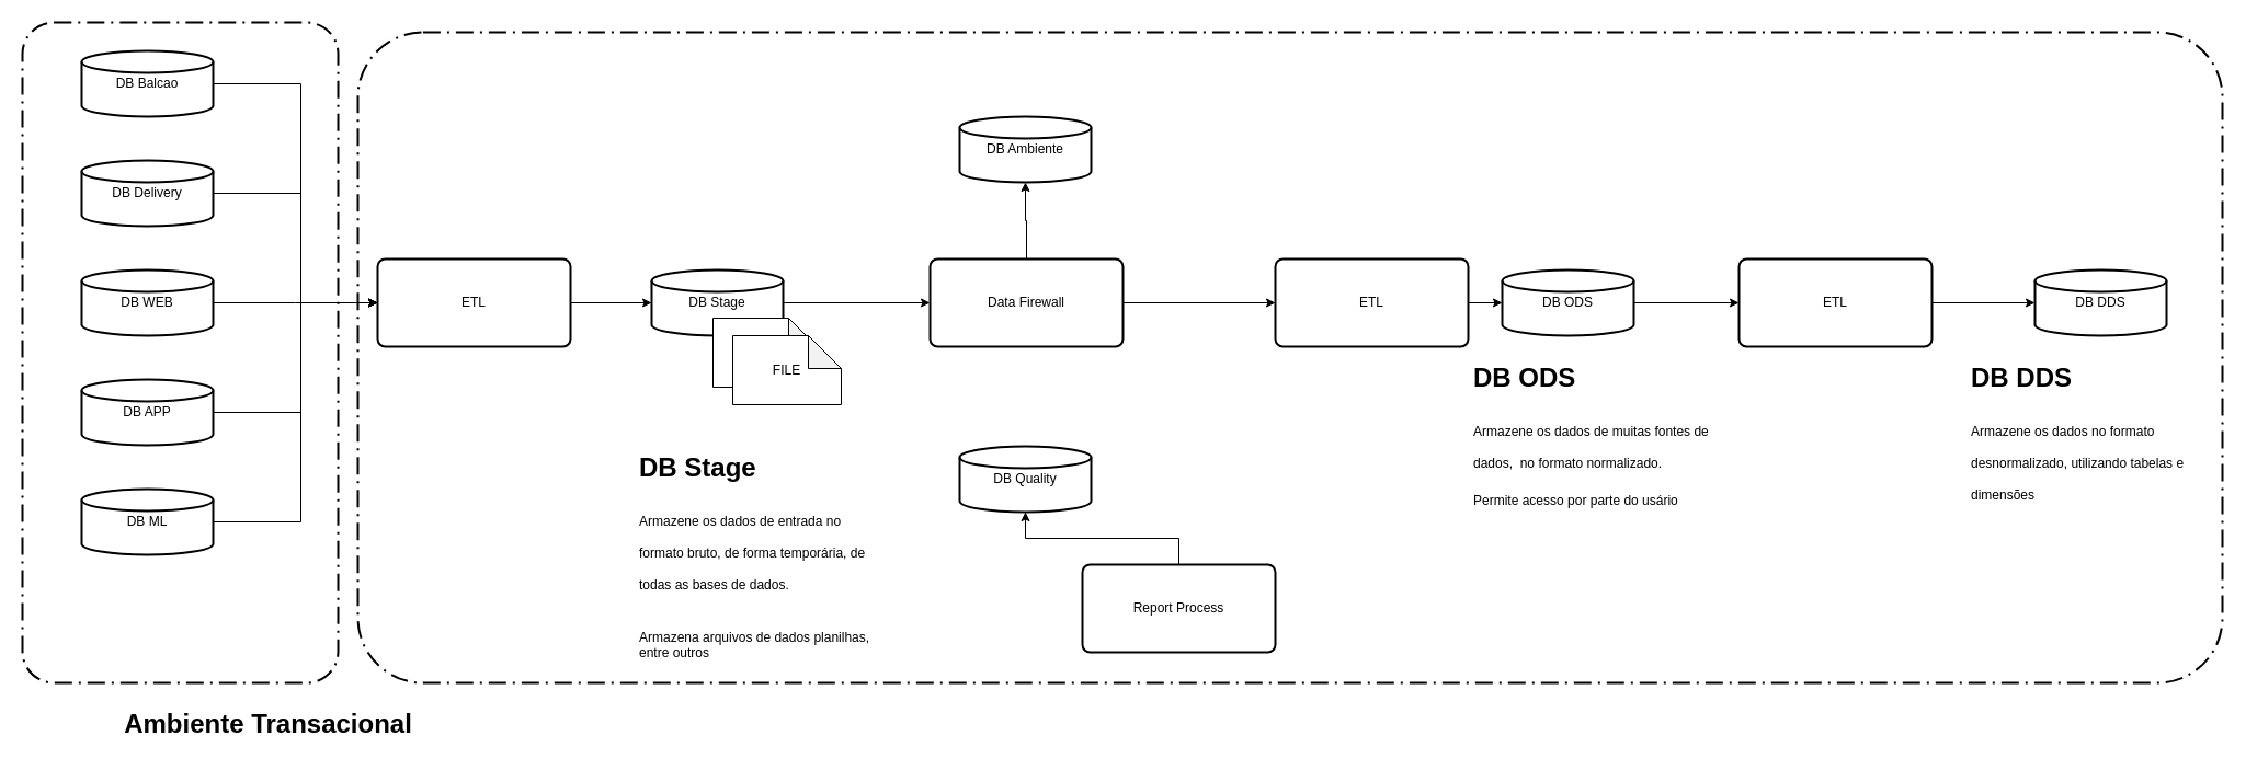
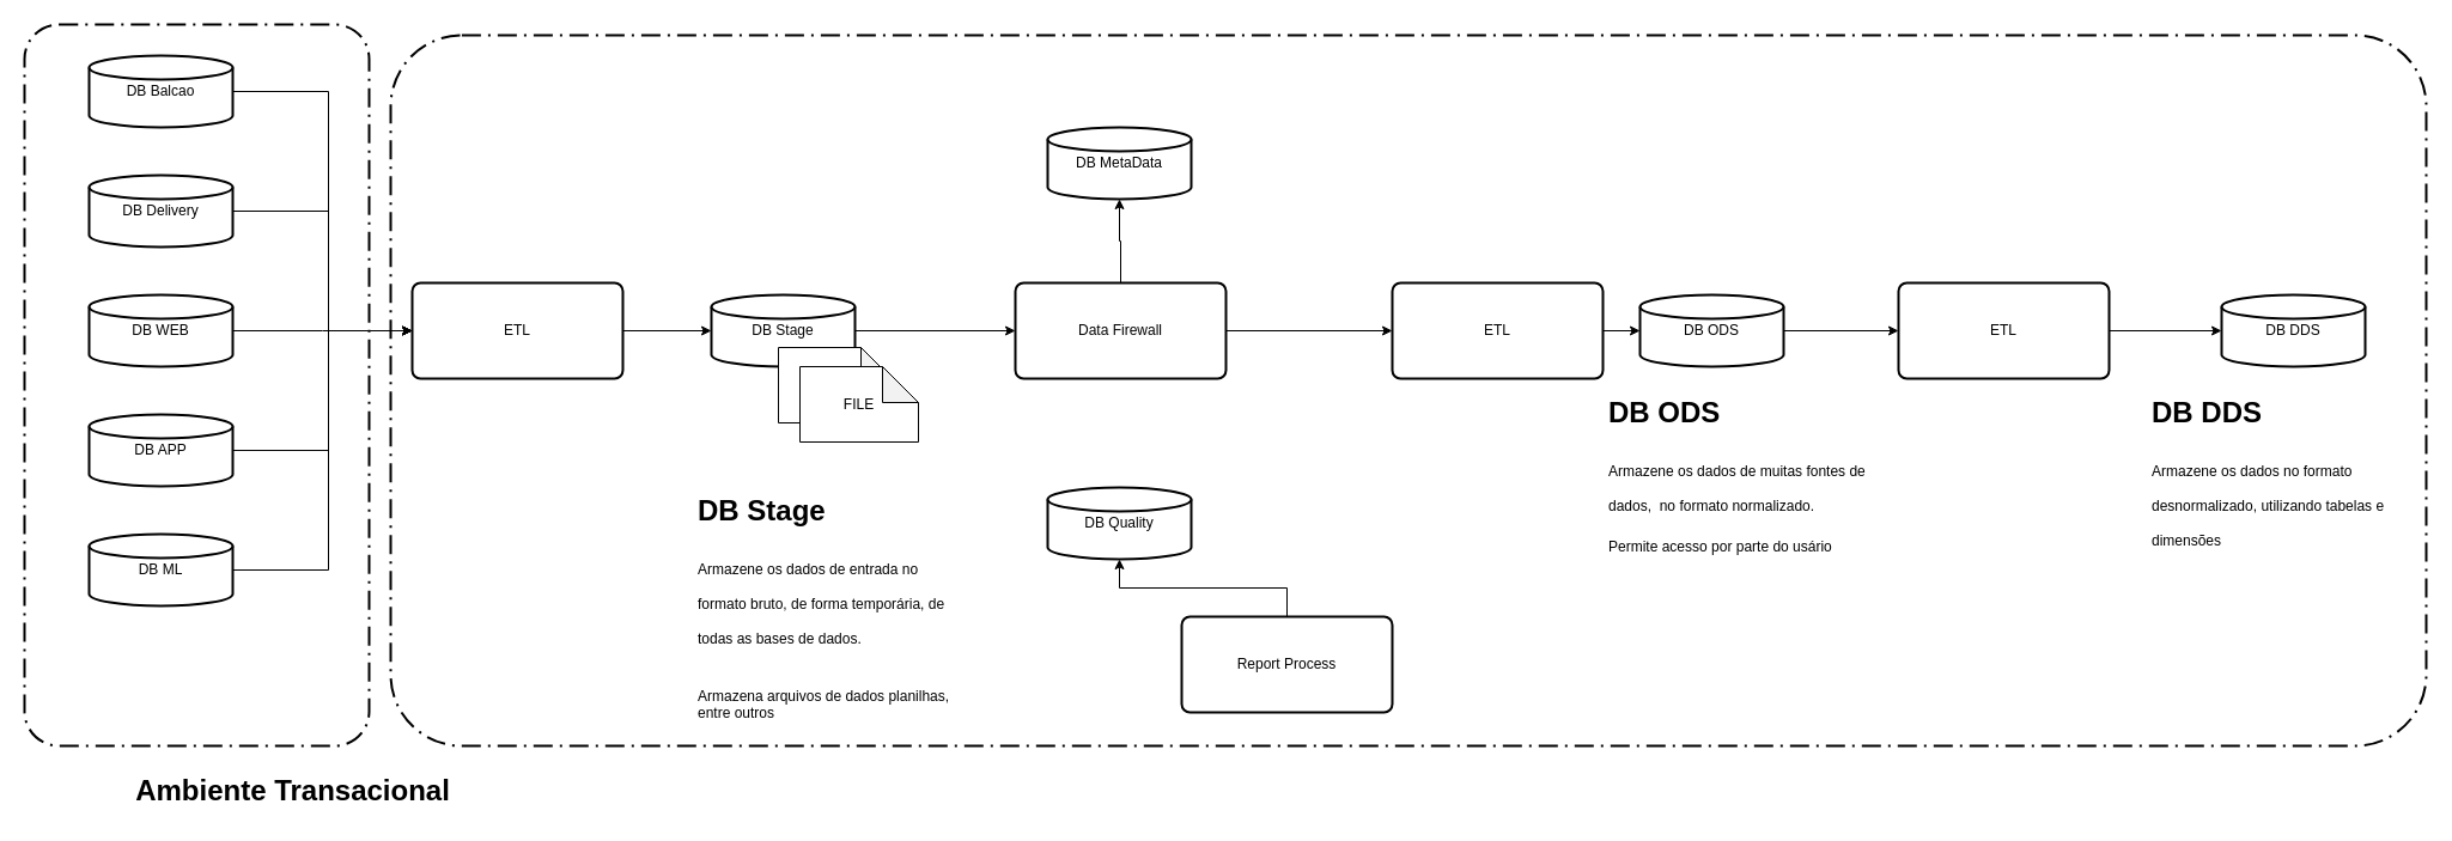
  <mxCell id="0" />
  <mxCell id="1" parent="0" />
  <mxCell id="2" value="" style="rounded=1;arcSize=10;dashed=1;strokeColor=#000000;fillColor=none;gradientColor=none;dashPattern=8 3 1 3;strokeWidth=2;" vertex="1" parent="1"><mxGeometry x="326" y="29" width="1701" height="594" as="geometry" /></mxCell>
  <mxCell id="3" style="edgeStyle=orthogonalEdgeStyle;rounded=0;orthogonalLoop=1;jettySize=auto;html=1;exitX=1;exitY=0.5;exitDx=0;exitDy=0;exitPerimeter=0;entryX=0;entryY=0.5;entryDx=0;entryDy=0;" edge="1" parent="1" source="4" target="14"><mxGeometry relative="1" as="geometry"><mxPoint x="324" y="156" as="targetPoint" /><Array as="points"><mxPoint x="274" y="76" /><mxPoint x="274" y="276" /></Array></mxGeometry></mxCell>
  <mxCell id="4" value="DB Balcao" style="strokeWidth=2;html=1;shape=mxgraph.flowchart.database;whiteSpace=wrap;" vertex="1" parent="1"><mxGeometry x="74" y="46" width="120" height="60" as="geometry" /></mxCell>
  <mxCell id="5" style="edgeStyle=orthogonalEdgeStyle;rounded=0;orthogonalLoop=1;jettySize=auto;html=1;entryX=0;entryY=0.5;entryDx=0;entryDy=0;" edge="1" parent="1" source="6" target="14"><mxGeometry relative="1" as="geometry"><Array as="points"><mxPoint x="274" y="176" /><mxPoint x="274" y="276" /></Array></mxGeometry></mxCell>
  <mxCell id="6" value="DB Delivery" style="strokeWidth=2;html=1;shape=mxgraph.flowchart.database;whiteSpace=wrap;" vertex="1" parent="1"><mxGeometry x="74" y="146" width="120" height="60" as="geometry" /></mxCell>
  <mxCell id="7" style="edgeStyle=orthogonalEdgeStyle;rounded=0;orthogonalLoop=1;jettySize=auto;html=1;" edge="1" parent="1" source="8"><mxGeometry relative="1" as="geometry"><mxPoint x="344" y="276" as="targetPoint" /></mxGeometry></mxCell>
  <mxCell id="8" value="DB WEB" style="strokeWidth=2;html=1;shape=mxgraph.flowchart.database;whiteSpace=wrap;" vertex="1" parent="1"><mxGeometry x="74" y="246" width="120" height="60" as="geometry" /></mxCell>
  <mxCell id="9" style="edgeStyle=orthogonalEdgeStyle;rounded=0;orthogonalLoop=1;jettySize=auto;html=1;" edge="1" parent="1" source="10"><mxGeometry relative="1" as="geometry"><mxPoint x="344" y="276" as="targetPoint" /><Array as="points"><mxPoint x="274" y="376" /><mxPoint x="274" y="276" /></Array></mxGeometry></mxCell>
  <mxCell id="10" value="DB APP" style="strokeWidth=2;html=1;shape=mxgraph.flowchart.database;whiteSpace=wrap;" vertex="1" parent="1"><mxGeometry x="74" y="346" width="120" height="60" as="geometry" /></mxCell>
  <mxCell id="11" style="edgeStyle=orthogonalEdgeStyle;rounded=0;orthogonalLoop=1;jettySize=auto;html=1;" edge="1" parent="1" source="12"><mxGeometry relative="1" as="geometry"><mxPoint x="344" y="276" as="targetPoint" /><Array as="points"><mxPoint x="274" y="476" /><mxPoint x="274" y="276" /></Array></mxGeometry></mxCell>
  <mxCell id="12" value="DB ML" style="strokeWidth=2;html=1;shape=mxgraph.flowchart.database;whiteSpace=wrap;" vertex="1" parent="1"><mxGeometry x="74" y="446" width="120" height="60" as="geometry" /></mxCell>
  <mxCell id="13" style="edgeStyle=orthogonalEdgeStyle;rounded=0;orthogonalLoop=1;jettySize=auto;html=1;entryX=0;entryY=0.5;entryDx=0;entryDy=0;entryPerimeter=0;" edge="1" parent="1" source="14" target="16"><mxGeometry relative="1" as="geometry" /></mxCell>
  <mxCell id="14" value="ETL" style="rounded=1;whiteSpace=wrap;html=1;absoluteArcSize=1;arcSize=14;strokeWidth=2;" vertex="1" parent="1"><mxGeometry x="344" y="236" width="176" height="80" as="geometry" /></mxCell>
  <mxCell id="15" style="edgeStyle=orthogonalEdgeStyle;rounded=0;orthogonalLoop=1;jettySize=auto;html=1;entryX=0;entryY=0.5;entryDx=0;entryDy=0;" edge="1" parent="1" source="16" target="32"><mxGeometry relative="1" as="geometry" /></mxCell>
  <mxCell id="16" value="DB Stage" style="strokeWidth=2;html=1;shape=mxgraph.flowchart.database;whiteSpace=wrap;" vertex="1" parent="1"><mxGeometry x="594" y="246" width="120" height="60" as="geometry" /></mxCell>
  <mxCell id="17" style="edgeStyle=orthogonalEdgeStyle;rounded=0;orthogonalLoop=1;jettySize=auto;html=1;entryX=0;entryY=0.5;entryDx=0;entryDy=0;entryPerimeter=0;" edge="1" parent="1" source="18" target="20"><mxGeometry relative="1" as="geometry" /></mxCell>
  <mxCell id="18" value="ETL" style="rounded=1;whiteSpace=wrap;html=1;absoluteArcSize=1;arcSize=14;strokeWidth=2;" vertex="1" parent="1"><mxGeometry x="1163" y="236" width="176" height="80" as="geometry" /></mxCell>
  <mxCell id="19" style="edgeStyle=orthogonalEdgeStyle;rounded=0;orthogonalLoop=1;jettySize=auto;html=1;entryX=0;entryY=0.5;entryDx=0;entryDy=0;" edge="1" parent="1" source="20" target="22"><mxGeometry relative="1" as="geometry" /></mxCell>
  <mxCell id="20" value="DB ODS" style="strokeWidth=2;html=1;shape=mxgraph.flowchart.database;whiteSpace=wrap;" vertex="1" parent="1"><mxGeometry x="1370" y="246" width="120" height="60" as="geometry" /></mxCell>
  <mxCell id="21" style="edgeStyle=orthogonalEdgeStyle;rounded=0;orthogonalLoop=1;jettySize=auto;html=1;entryX=0;entryY=0.5;entryDx=0;entryDy=0;entryPerimeter=0;" edge="1" parent="1" source="22" target="23"><mxGeometry relative="1" as="geometry" /></mxCell>
  <mxCell id="22" value="ETL" style="rounded=1;whiteSpace=wrap;html=1;absoluteArcSize=1;arcSize=14;strokeWidth=2;" vertex="1" parent="1"><mxGeometry x="1586" y="236" width="176" height="80" as="geometry" /></mxCell>
  <mxCell id="23" value="DB DDS" style="strokeWidth=2;html=1;shape=mxgraph.flowchart.database;whiteSpace=wrap;" vertex="1" parent="1"><mxGeometry x="1856" y="246" width="120" height="60" as="geometry" /></mxCell>
  <mxCell id="24" value="FILE" style="shape=note;whiteSpace=wrap;html=1;backgroundOutline=1;darkOpacity=0.05;" vertex="1" parent="1"><mxGeometry x="650" y="290" width="99" height="63" as="geometry" /></mxCell>
  <mxCell id="25" value="FILE" style="shape=note;whiteSpace=wrap;html=1;backgroundOutline=1;darkOpacity=0.05;" vertex="1" parent="1"><mxGeometry x="668" y="306" width="99" height="63" as="geometry" /></mxCell>
  <mxCell id="26" value="&lt;h1&gt;&lt;span&gt;DB Stage&lt;/span&gt;&lt;/h1&gt;&lt;h1&gt;&lt;span style=&quot;font-size: 12px ; font-weight: normal&quot;&gt;Armazene os dados de entrada no formato bruto, de forma temporária, de todas as bases de dados.&lt;/span&gt;&lt;br&gt;&lt;/h1&gt;&lt;div&gt;&lt;span style=&quot;font-size: 12px ; font-weight: normal&quot;&gt;&lt;br&gt;&lt;/span&gt;&lt;/div&gt;&lt;div&gt;&lt;span style=&quot;font-size: 12px ; font-weight: normal&quot;&gt;Armazena arquivos de dados planilhas, entre outros&lt;/span&gt;&lt;/div&gt;" style="text;html=1;strokeColor=none;fillColor=none;spacing=5;spacingTop=-20;whiteSpace=wrap;overflow=hidden;rounded=0;" vertex="1" parent="1"><mxGeometry x="578" y="407" width="225" height="225" as="geometry" /></mxCell>
  <mxCell id="27" value="&lt;h1&gt;&lt;span&gt;DB ODS&lt;/span&gt;&lt;/h1&gt;&lt;h1&gt;&lt;span style=&quot;font-size: 12px ; font-weight: 400&quot;&gt;Armazene os dados de muitas fontes de dados,&amp;nbsp; no formato normalizado.&lt;/span&gt;&lt;/h1&gt;&lt;div&gt;&lt;span style=&quot;font-size: 12px ; font-weight: 400&quot;&gt;Permite acesso por parte do usário&lt;/span&gt;&lt;/div&gt;" style="text;html=1;strokeColor=none;fillColor=none;spacing=5;spacingTop=-20;whiteSpace=wrap;overflow=hidden;rounded=0;" vertex="1" parent="1"><mxGeometry x="1339" y="324.5" width="225" height="225" as="geometry" /></mxCell>
  <mxCell id="28" value="" style="rounded=1;arcSize=10;dashed=1;strokeColor=#000000;fillColor=none;gradientColor=none;dashPattern=8 3 1 3;strokeWidth=2;" vertex="1" parent="1"><mxGeometry x="20" y="20" width="288" height="603" as="geometry" /></mxCell>
  <mxCell id="29" value="Ambiente Transacional" style="text;strokeColor=none;fillColor=none;html=1;fontSize=24;fontStyle=1;verticalAlign=middle;align=center;" vertex="1" parent="1"><mxGeometry x="194" y="641" width="100" height="40" as="geometry" /></mxCell>
  <mxCell id="30" style="edgeStyle=orthogonalEdgeStyle;rounded=0;orthogonalLoop=1;jettySize=auto;html=1;entryX=0;entryY=0.5;entryDx=0;entryDy=0;" edge="1" parent="1" source="32" target="18"><mxGeometry relative="1" as="geometry" /></mxCell>
  <mxCell id="31" style="edgeStyle=orthogonalEdgeStyle;rounded=0;orthogonalLoop=1;jettySize=auto;html=1;entryX=0.5;entryY=1;entryDx=0;entryDy=0;entryPerimeter=0;" edge="1" parent="1" source="32" target="33"><mxGeometry relative="1" as="geometry" /></mxCell>
  <mxCell id="32" value="Data Firewall" style="rounded=1;whiteSpace=wrap;html=1;absoluteArcSize=1;arcSize=14;strokeWidth=2;" vertex="1" parent="1"><mxGeometry x="848" y="236" width="176" height="80" as="geometry" /></mxCell>
- <mxCell id="33" value="DB Ambiente" style="strokeWidth=2;html=1;shape=mxgraph.flowchart.database;whiteSpace=wrap;" vertex="1" parent="1"><mxGeometry x="875" y="106" width="120" height="60" as="geometry" /></mxCell>
+ <mxCell id="33" value="DB MetaData" style="strokeWidth=2;html=1;shape=mxgraph.flowchart.database;whiteSpace=wrap;" vertex="1" parent="1"><mxGeometry x="875" y="106" width="120" height="60" as="geometry" /></mxCell>
  <mxCell id="34" value="DB Quality" style="strokeWidth=2;html=1;shape=mxgraph.flowchart.database;whiteSpace=wrap;" vertex="1" parent="1"><mxGeometry x="875" y="407" width="120" height="60" as="geometry" /></mxCell>
  <mxCell id="35" style="edgeStyle=orthogonalEdgeStyle;rounded=0;orthogonalLoop=1;jettySize=auto;html=1;entryX=0.5;entryY=1;entryDx=0;entryDy=0;entryPerimeter=0;" edge="1" parent="1" source="36" target="34"><mxGeometry relative="1" as="geometry" /></mxCell>
  <mxCell id="36" value="Report Process" style="rounded=1;whiteSpace=wrap;html=1;absoluteArcSize=1;arcSize=14;strokeWidth=2;" vertex="1" parent="1"><mxGeometry x="987" y="515" width="176" height="80" as="geometry" /></mxCell>
  <mxCell id="37" value="&lt;h1&gt;&lt;span&gt;DB DDS&lt;/span&gt;&lt;/h1&gt;&lt;h1&gt;&lt;span style=&quot;font-size: 12px ; font-weight: 400&quot;&gt;Armazene os dados no formato desnormalizado, utilizando tabelas e dimensões&lt;br&gt;&lt;/span&gt;&lt;/h1&gt;" style="text;html=1;strokeColor=none;fillColor=none;spacing=5;spacingTop=-20;whiteSpace=wrap;overflow=hidden;rounded=0;" vertex="1" parent="1"><mxGeometry x="1793" y="324.5" width="225" height="225" as="geometry" /></mxCell>
